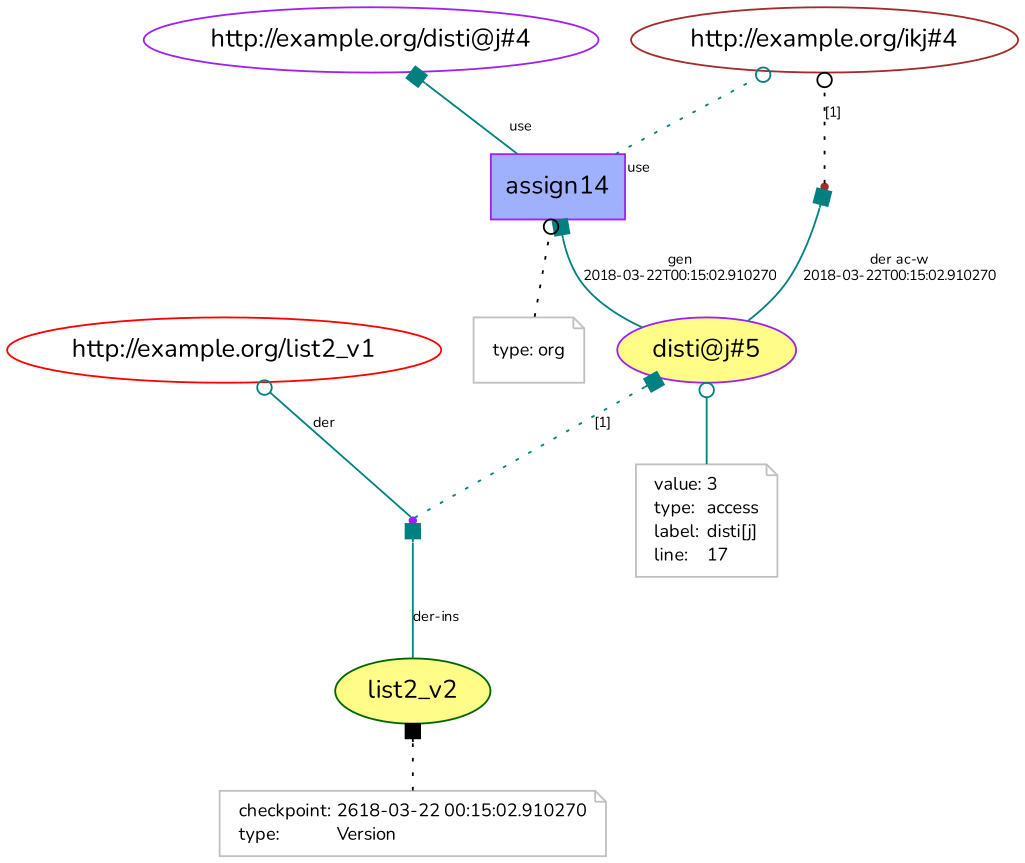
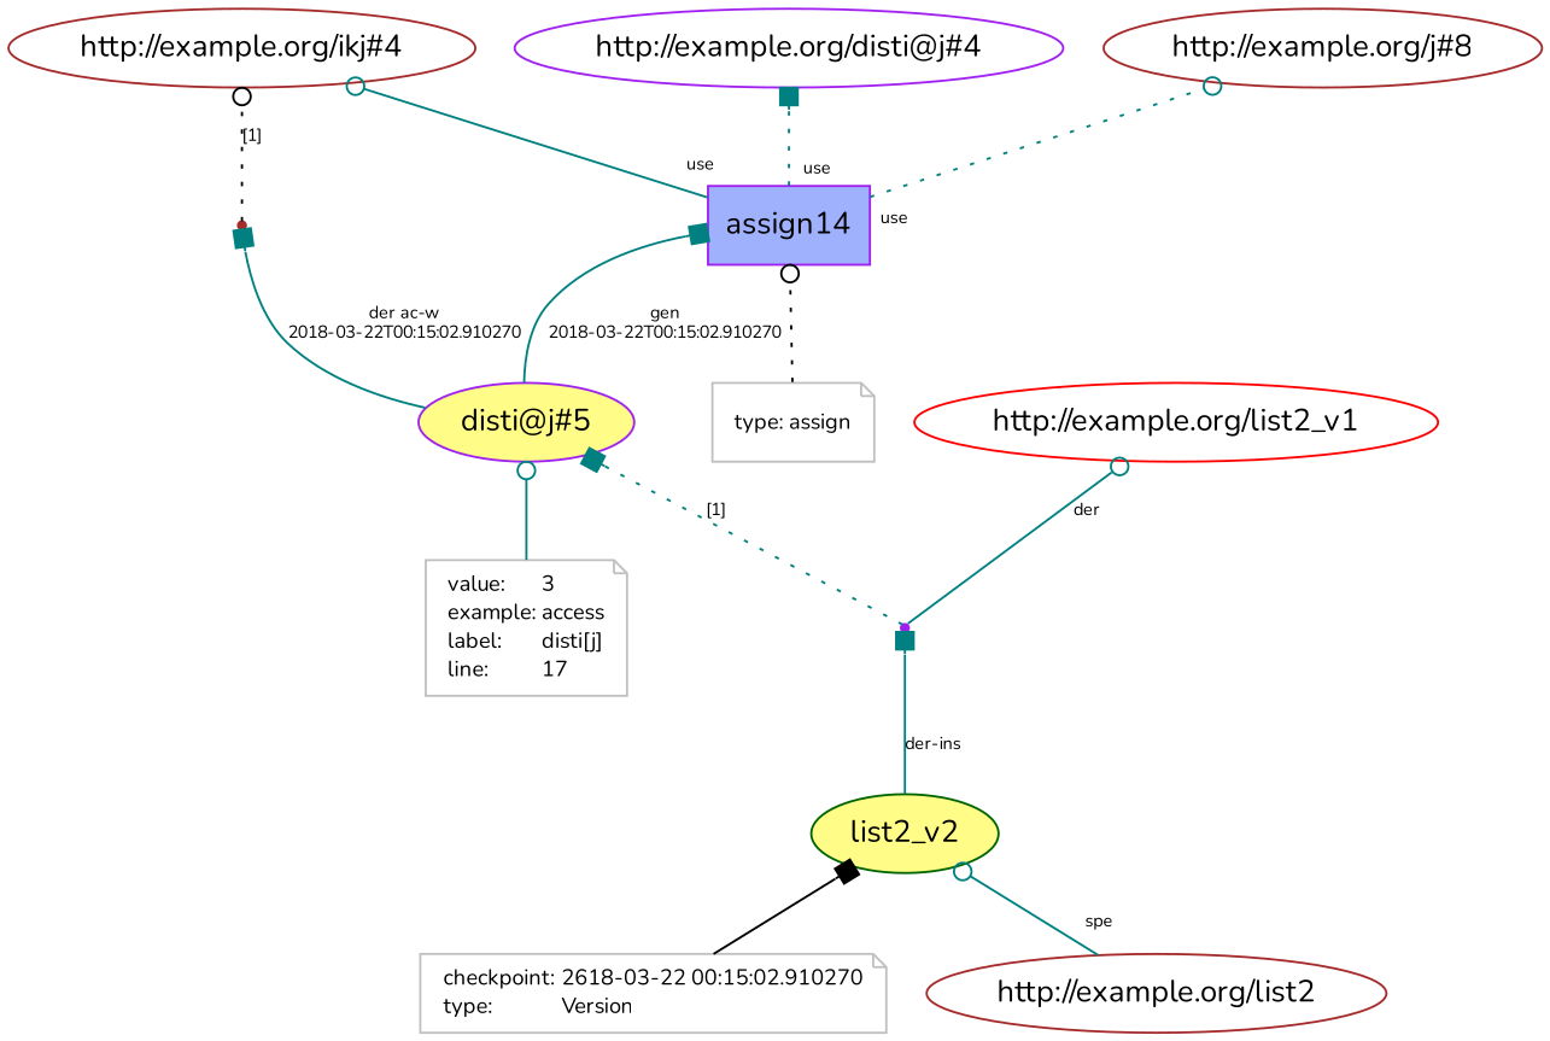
  digraph {
    fontname=Nunito
    rankdir=BT
    node [color=purple fontname=Nunito]
    edge [arrowhead=odot color=teal fontname=Nunito rotation=20 style=dotted]
    n1 [fillcolor="#FFFC87" label="disti@j#5" style=filled]
    n2 [fillcolor="#9FB1FC" label=assign14 shape=polygon sides=4 style=filled]
    bn1 [color=brown shape=point]
    "http://example.org/ikj#4" [color=brown]
+   "http://example.org/j#8" [color=brown]
    "http://example.org/disti@j#4"
-   n7 [color=gray fontcolor=black fontsize=10 label=<<TABLE cellpadding="0" border="0"> 	<TR> 	    <TD align="left">value:</TD> 	    <TD align="left">3</TD> 	</TR> 	<TR> 	    <TD align="left">type:</TD> 	    <TD align="left">access</TD> 	</TR> 	<TR> 	    <TD align="left">label:</TD> 	    <TD align="left">disti[j]</TD> 	</TR> 	<TR> 	    <TD align="left">line:</TD> 	    <TD align="left">17</TD> 	</TR> </TABLE>> shape=note]
+   n7 [color=gray fontcolor=black fontsize=10 label=<<TABLE cellpadding="0" border="0"> 	<TR> 	    <TD align="left">value:</TD> 	    <TD align="left">3</TD> 	</TR> 	<TR> 	    <TD align="left">example:</TD> 	    <TD align="left">access</TD> 	</TR> 	<TR> 	    <TD align="left">label:</TD> 	    <TD align="left">disti[j]</TD> 	</TR> 	<TR> 	    <TD align="left">line:</TD> 	    <TD align="left">17</TD> 	</TR> </TABLE>> shape=note]
    n8 [color=darkgreen fillcolor="#FFFC87" label=list2_v2 style=filled]
    bn0 [shape=point]
    "http://example.org/list2_v1" [color=red]
    n11 [color=gray fontcolor=black fontsize=10 label=<<TABLE cellpadding="0" border="0"> 	<TR> 	    <TD align="left">checkpoint:</TD> 	    <TD align="left">2618-03-22 00:15:02.910270</TD> 	</TR> 	<TR> 	    <TD align="left">type:</TD> 	    <TD align="left">Version</TD> 	</TR> </TABLE>> shape=note]
-   n13 [color=gray fontcolor=black fontsize=10 label=<<TABLE cellpadding="0" border="0"> 	<TR> 	    <TD align="left">type:</TD> 	    <TD align="left">org</TD> 	</TR> </TABLE>> shape=note]
+   "http://example.org/list2" [color=brown]
+   n13 [color=gray fontcolor=black fontsize=10 label=<<TABLE cellpadding="0" border="0"> 	<TR> 	    <TD align="left">type:</TD> 	    <TD align="left">assign</TD> 	</TR> </TABLE>> shape=note]
    n1 -> n2 [angle=60.0 arrowhead=box distance=1.5 fontsize=8 label="gen\n2018-03-22T00:15:02.910270" style=solid]
    n1 -> bn1 [angle=60.0 arrowhead=box distance=1.5 fontsize=8 label="der ac-w\n2018-03-22T00:15:02.910270" style=solid]
-   n2 -> "http://example.org/ikj#4" [labelangle=60.0 labeldistance=1.5 labelfontsize=8 taillabel=use]
-   n2 -> "http://example.org/disti@j#4" [arrowhead=box labelangle=60.0 labeldistance=1.5 labelfontsize=8 style=solid taillabel=use]
+   n2 -> "http://example.org/ikj#4" [labelangle=60.0 labeldistance=1.5 labelfontsize=8 style=solid taillabel=use]
+   n2 -> "http://example.org/j#8" [labelangle=60.0 labeldistance=1.5 labelfontsize=8 taillabel=use]
+   n2 -> "http://example.org/disti@j#4" [arrowhead=box labelangle=60.0 labeldistance=1.5 labelfontsize=8 taillabel=use]
    bn1 -> "http://example.org/ikj#4" [angle=60.0 color=black distance=1.5 fontsize=8 label="[1]"]
    n7 -> n1 [style=solid rotation=""]
    n8 -> bn0 [angle=60.0 arrowhead=box distance=1.5 fontsize=8 label="der-ins" style=solid]
    bn0 -> n1 [angle=60.0 arrowhead=box distance=1.5 fontsize=8 label="[1]"]
    bn0 -> "http://example.org/list2_v1" [angle=60.0 distance=1.5 fontsize=8 label=der style=solid]
-   n11 -> n8 [arrowhead=box color=black rotation=""]
+   n11 -> n8 [arrowhead=box color=black style=solid rotation=""]
+   "http://example.org/list2" -> n8 [labelangle=60.0 labeldistance=1.5 labelfontsize=8 style=solid taillabel=spe]
    n13 -> n2 [color=black rotation=""]
  }
